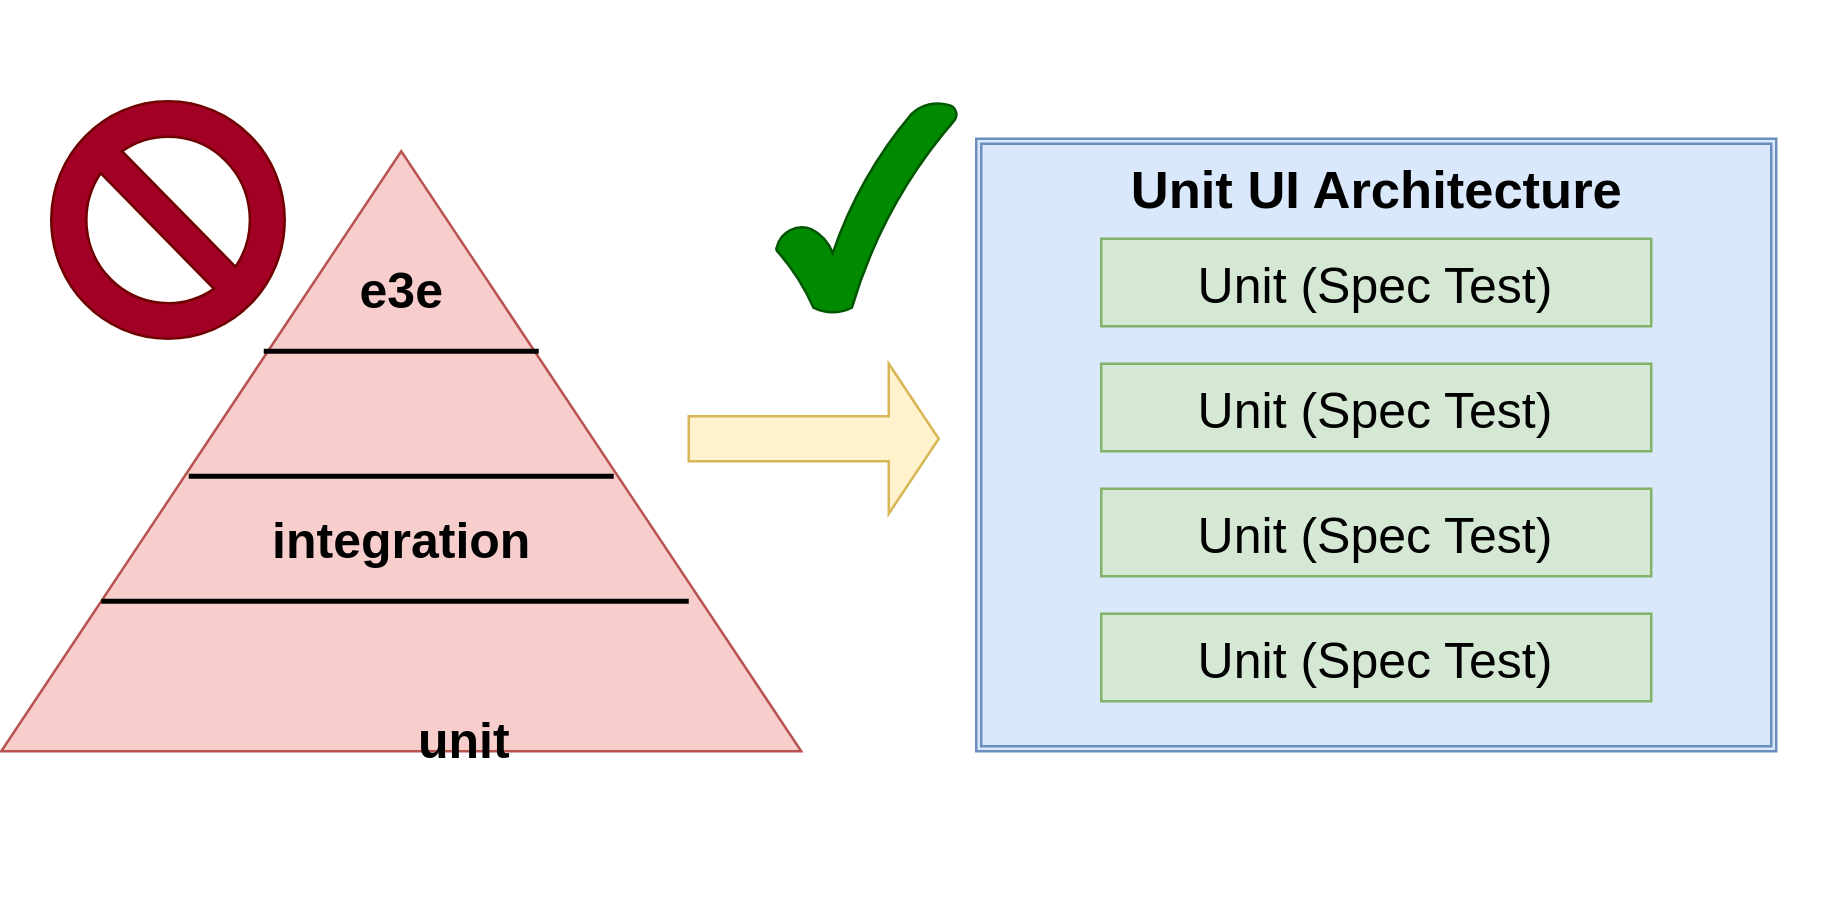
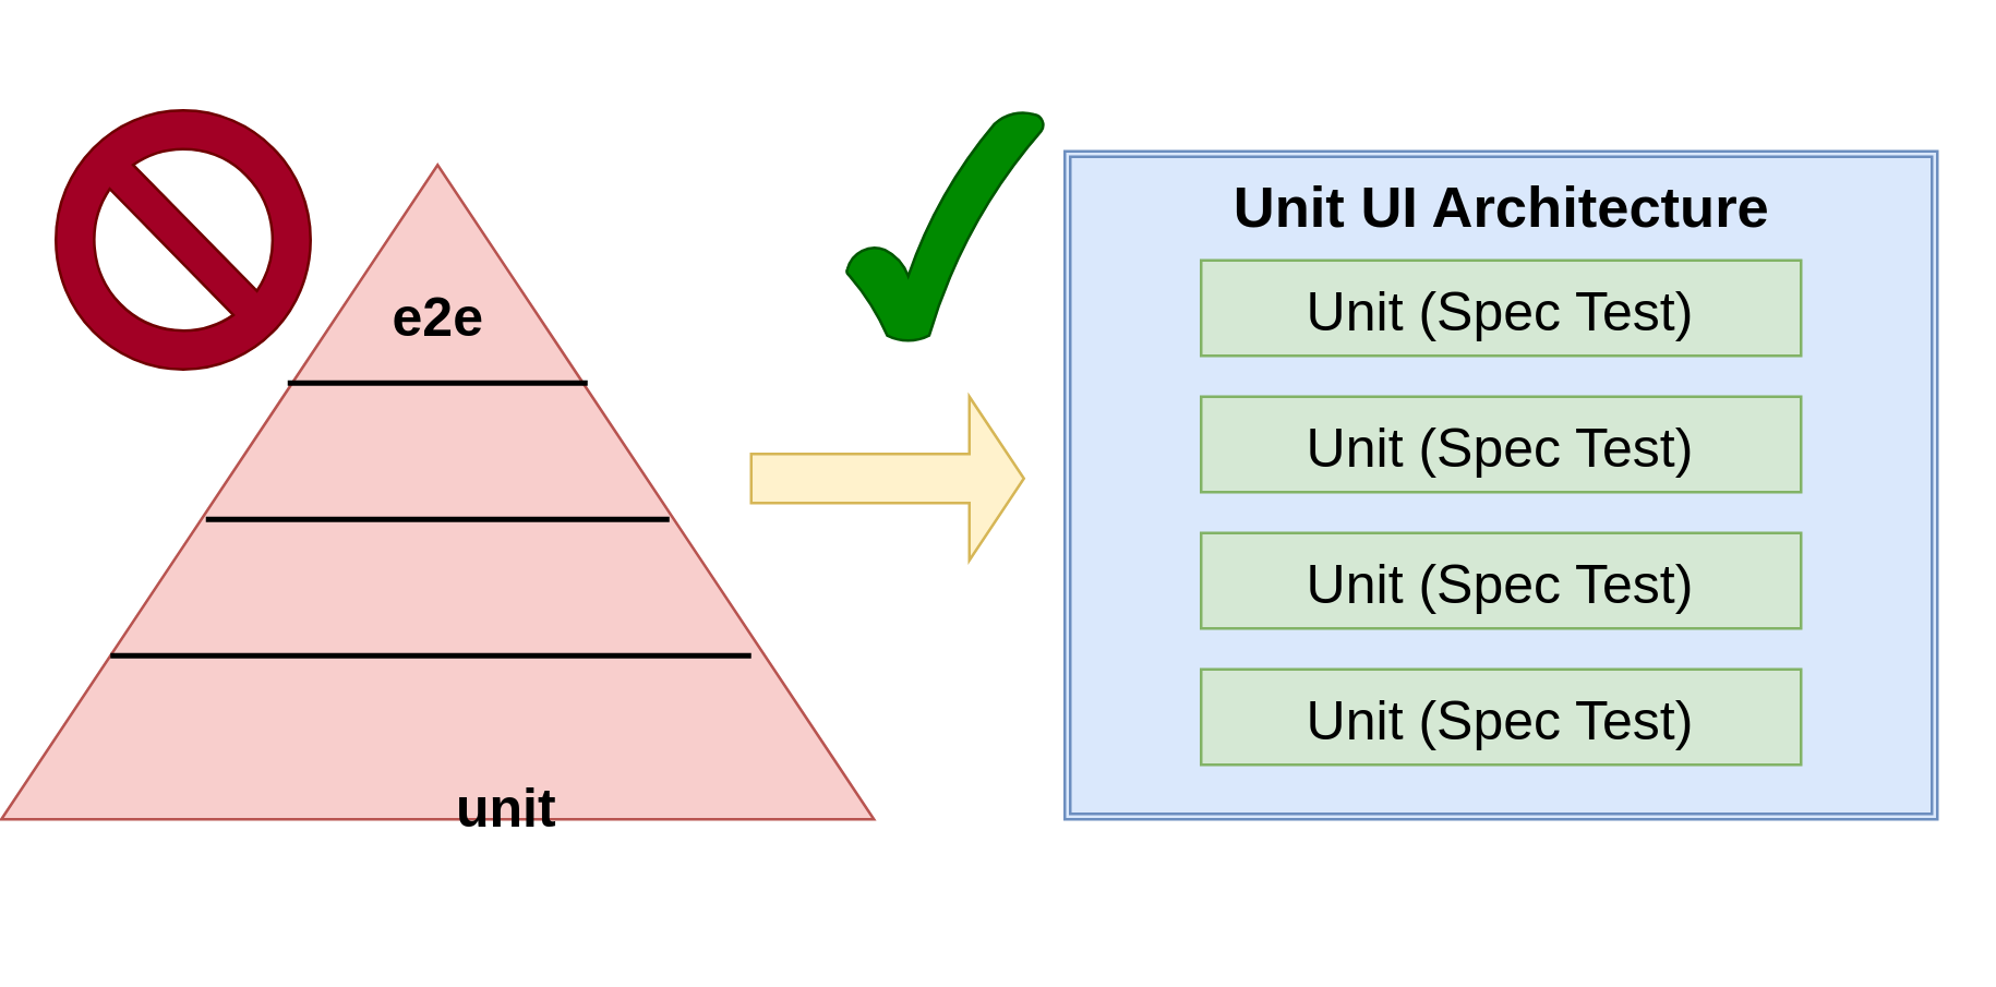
  <mxCell id="0" />
  <mxCell id="1" parent="0" />
  <mxCell id="2" value="" style="triangle;whiteSpace=wrap;html=1;rotation=-90;fillColor=#f8cecc;strokeColor=#b85450;" vertex="1" parent="1"><mxGeometry x="40" y="20" width="240" height="320" as="geometry" /></mxCell>
  <mxCell id="3" value="" style="line;strokeWidth=2;html=1;" vertex="1" parent="1"><mxGeometry x="105" y="135" width="110" height="10" as="geometry" /></mxCell>
  <mxCell id="4" value="" style="line;strokeWidth=2;html=1;" vertex="1" parent="1"><mxGeometry x="40" y="235" width="235" height="10" as="geometry" /></mxCell>
  <mxCell id="5" value="" style="line;strokeWidth=2;html=1;" vertex="1" parent="1"><mxGeometry x="75" y="185" width="170" height="10" as="geometry" /></mxCell>
- <mxCell id="6" value="&lt;font style=&quot;font-size: 20px&quot;&gt;e3e&lt;/font&gt;" style="text;strokeColor=none;fillColor=none;html=1;fontSize=24;fontStyle=1;verticalAlign=middle;align=center;" vertex="1" parent="1"><mxGeometry x="110" y="95" width="100" height="40" as="geometry" /></mxCell>
- <mxCell id="7" value="&lt;font style=&quot;font-size: 20px&quot;&gt;integration&lt;/font&gt;" style="text;strokeColor=none;fillColor=none;html=1;fontSize=24;fontStyle=1;verticalAlign=middle;align=center;" vertex="1" parent="1"><mxGeometry x="110" y="195" width="100" height="40" as="geometry" /></mxCell>
+ <mxCell id="6" value="&lt;font style=&quot;font-size: 20px&quot;&gt;e2e&lt;/font&gt;" style="text;strokeColor=none;fillColor=none;html=1;fontSize=24;fontStyle=1;verticalAlign=middle;align=center;" vertex="1" parent="1"><mxGeometry x="110" y="95" width="100" height="40" as="geometry" /></mxCell>
  <mxCell id="8" value="&lt;font style=&quot;font-size: 20px&quot;&gt;unit&lt;/font&gt;" style="text;strokeColor=none;fillColor=none;html=1;fontSize=24;fontStyle=1;verticalAlign=middle;align=center;" vertex="1" parent="1"><mxGeometry x="135" y="275" width="100" height="40" as="geometry" /></mxCell>
  <mxCell id="9" value="" style="shape=ext;double=1;rounded=0;whiteSpace=wrap;html=1;fontSize=20;fillColor=#dae8fc;strokeColor=#6c8ebf;" vertex="1" parent="1"><mxGeometry x="390" y="55" width="320" height="245" as="geometry" /></mxCell>
  <mxCell id="10" value="Unit (Spec Test)" style="html=1;whiteSpace=wrap;container=1;recursiveResize=0;collapsible=0;fontSize=20;fillColor=#d5e8d4;strokeColor=#82b366;" vertex="1" parent="1"><mxGeometry x="440" y="95" width="220" height="35" as="geometry" /></mxCell>
  <mxCell id="11" value="Unit (Spec Test)" style="html=1;whiteSpace=wrap;container=1;recursiveResize=0;collapsible=0;fontSize=20;fillColor=#d5e8d4;strokeColor=#82b366;" vertex="1" parent="1"><mxGeometry x="440" y="145" width="220" height="35" as="geometry" /></mxCell>
  <mxCell id="12" value="Unit (Spec Test)" style="html=1;whiteSpace=wrap;container=1;recursiveResize=0;collapsible=0;fontSize=20;fillColor=#d5e8d4;strokeColor=#82b366;" vertex="1" parent="1"><mxGeometry x="440" y="195" width="220" height="35" as="geometry" /></mxCell>
  <mxCell id="13" value="Unit (Spec Test)" style="html=1;whiteSpace=wrap;container=1;recursiveResize=0;collapsible=0;fontSize=20;fillColor=#d5e8d4;strokeColor=#82b366;" vertex="1" parent="1"><mxGeometry x="440" y="245" width="220" height="35" as="geometry" /></mxCell>
  <mxCell id="14" value="&lt;font style=&quot;font-size: 21px&quot;&gt;Unit UI Architecture&lt;/font&gt;" style="text;strokeColor=none;fillColor=none;html=1;fontSize=24;fontStyle=1;verticalAlign=middle;align=center;" vertex="1" parent="1"><mxGeometry x="500" y="55" width="100" height="40" as="geometry" /></mxCell>
  <mxCell id="15" value="" style="shape=singleArrow;whiteSpace=wrap;html=1;fontSize=21;fillColor=#fff2cc;strokeColor=#d6b656;" vertex="1" parent="1"><mxGeometry x="275" y="145" width="100" height="60" as="geometry" /></mxCell>
  <mxCell id="16" value="" style="verticalLabelPosition=bottom;verticalAlign=top;html=1;shape=mxgraph.basic.no_symbol;fontSize=21;fillColor=#a20025;strokeColor=#6F0000;fontColor=#ffffff;" vertex="1" parent="1"><mxGeometry x="20" y="40" width="93.39" height="95" as="geometry" /></mxCell>
  <mxCell id="17" value="" style="verticalLabelPosition=bottom;verticalAlign=top;html=1;shape=mxgraph.basic.tick;fontSize=21;fillColor=#008a00;strokeColor=#005700;fontColor=#ffffff;" vertex="1" parent="1"><mxGeometry x="310" y="40" width="72.25" height="85" as="geometry" /></mxCell>
